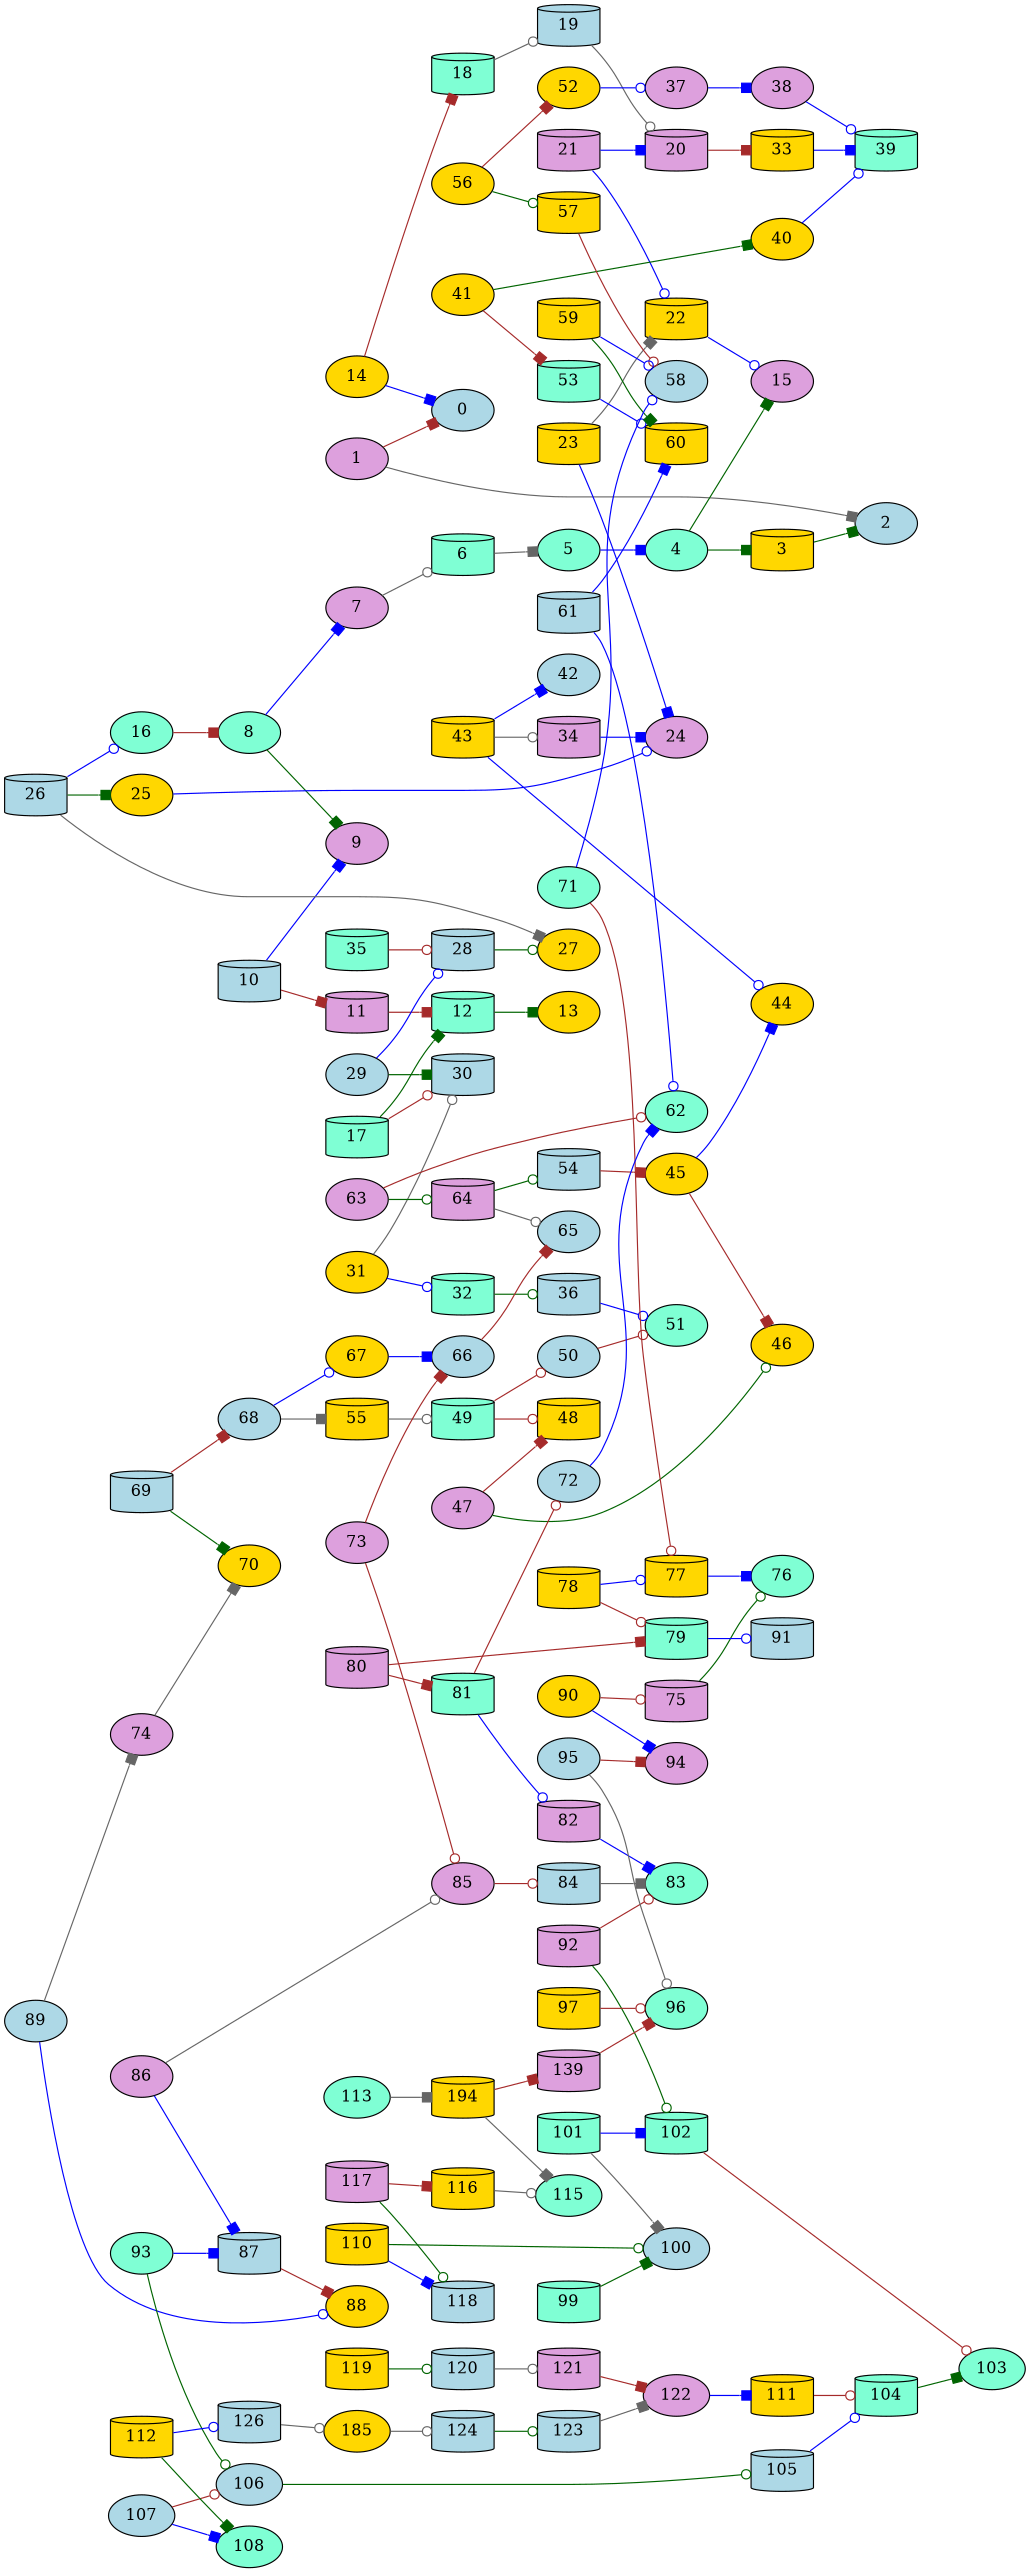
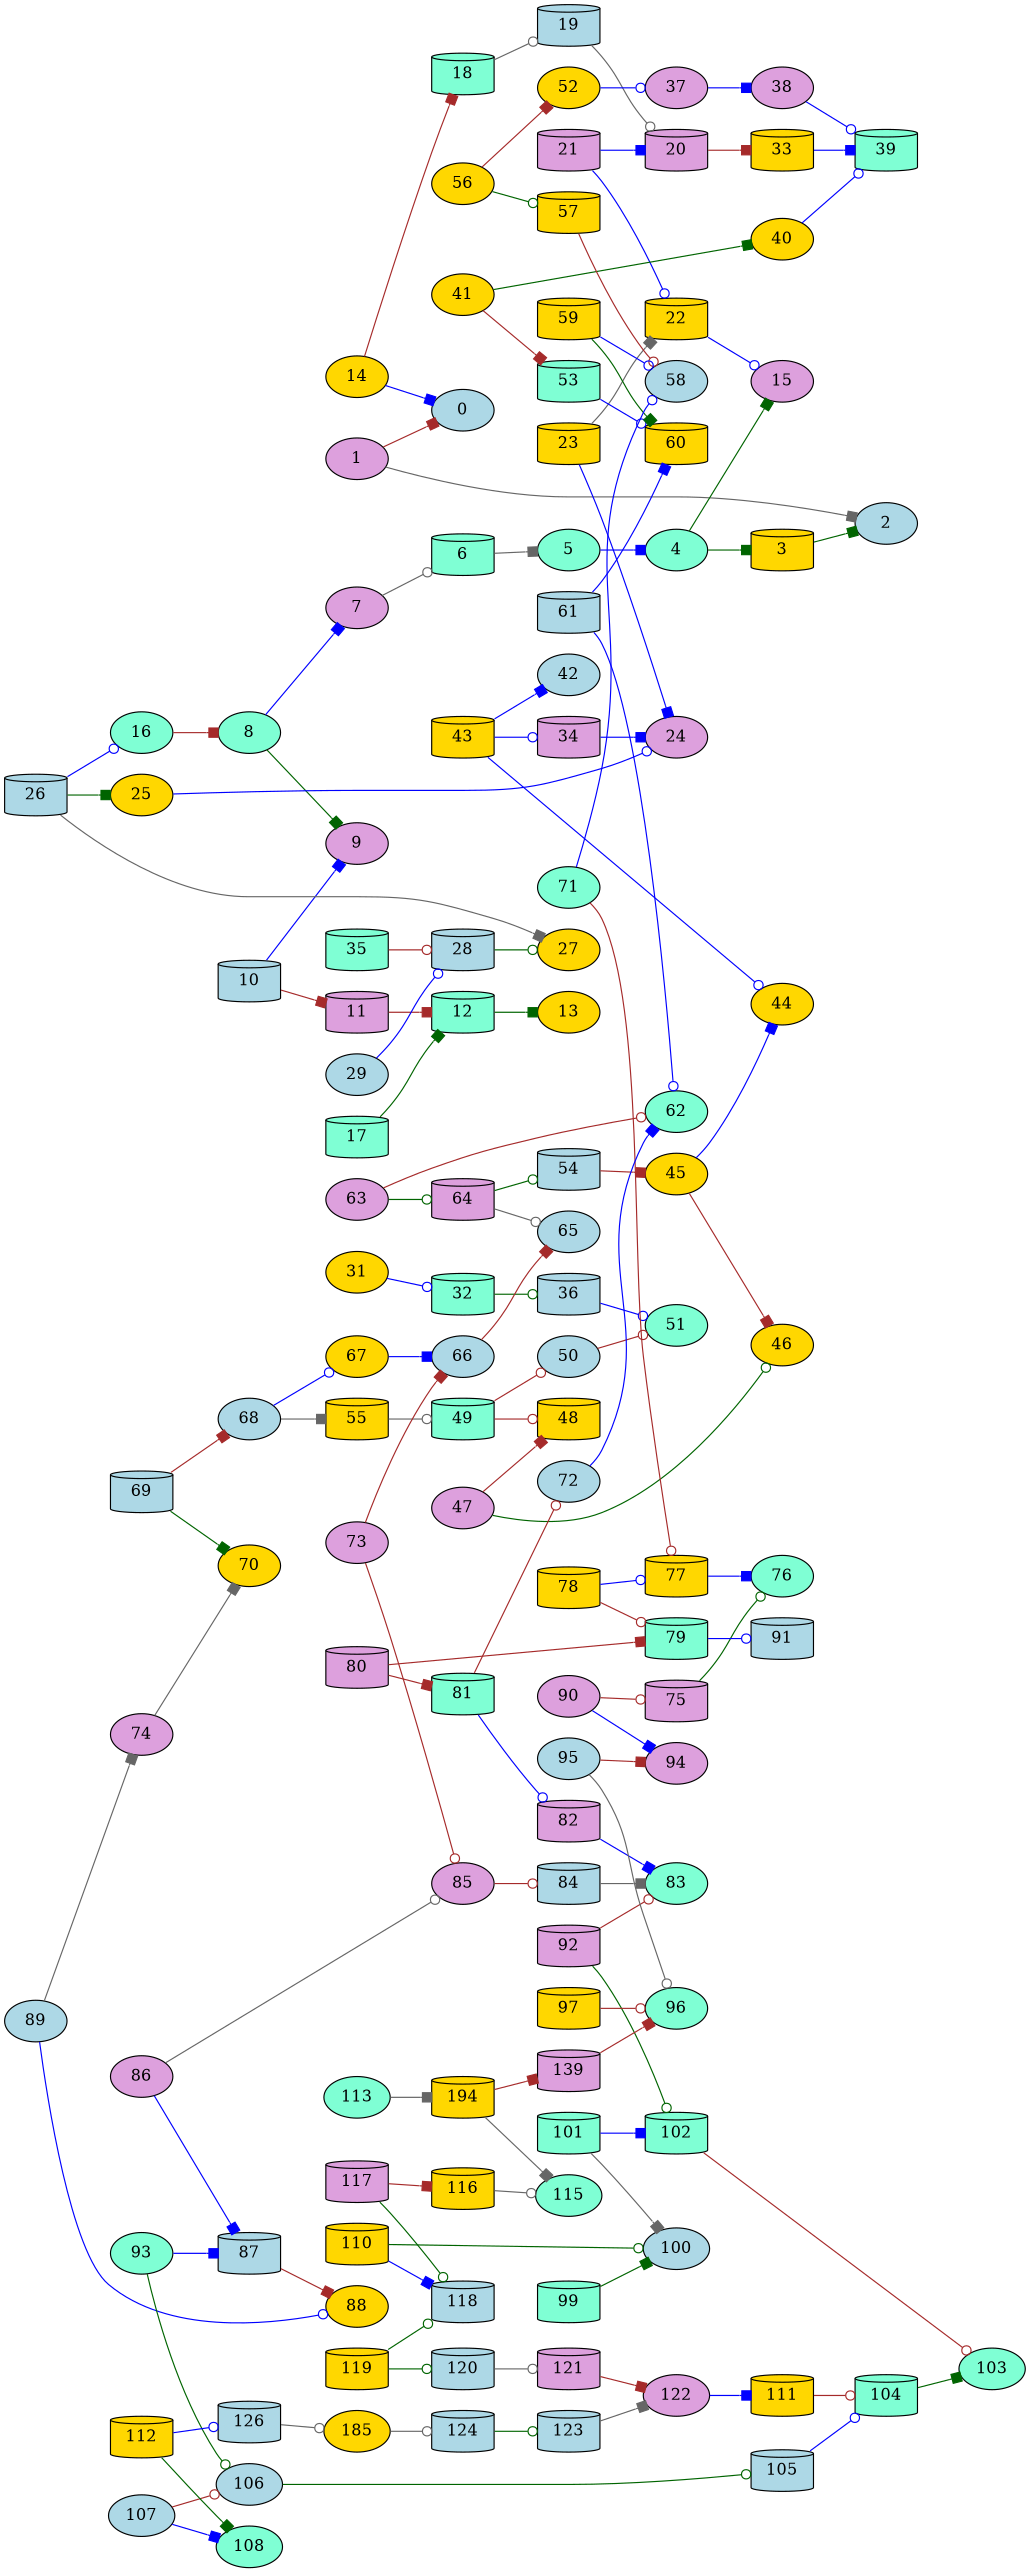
  strict digraph {
    rankdir=LR
    node [fillcolor=gold shape=cylinder style=filled]
    edge ["Gate time (ns)"=533.333 arrowhead=box color=blue]
    1 [fillcolor=plum shape=ellipse]
    0 [fillcolor=lightblue shape=ellipse]
    2 [fillcolor=lightblue shape=ellipse]
    3
    4 [fillcolor=aquamarine shape=ellipse]
    15 [fillcolor=plum shape=ellipse]
    5 [fillcolor=aquamarine shape=ellipse]
    6 [fillcolor=aquamarine]
    7 [fillcolor=plum shape=ellipse]
    8 [fillcolor=aquamarine shape=ellipse]
    9 [fillcolor=plum shape=ellipse]
    10 [fillcolor=lightblue]
    11 [fillcolor=plum]
    12 [fillcolor=aquamarine]
    13 [shape=ellipse]
    14 [shape=ellipse]
    18 [fillcolor=aquamarine]
    19 [fillcolor=lightblue]
    20 [fillcolor=plum]
    33
    16 [fillcolor=aquamarine shape=ellipse]
    17 [fillcolor=aquamarine]
-   30 [fillcolor=lightblue]
    39 [fillcolor=aquamarine]
    21 [fillcolor=plum]
    22
    23
    24 [fillcolor=plum shape=ellipse]
    25 [shape=ellipse]
    26 [fillcolor=lightblue]
    27 [shape=ellipse]
    28 [fillcolor=lightblue]
    29 [fillcolor=lightblue shape=ellipse]
    31 [shape=ellipse]
    32 [fillcolor=aquamarine]
    36 [fillcolor=lightblue]
    51 [fillcolor=aquamarine shape=ellipse]
    34 [fillcolor=plum]
    35 [fillcolor=aquamarine]
    47 [fillcolor=plum shape=ellipse]
    46 [shape=ellipse]
    48
    37 [fillcolor=plum shape=ellipse]
    38 [fillcolor=plum shape=ellipse]
    40 [shape=ellipse]
    41 [shape=ellipse]
    53 [fillcolor=aquamarine]
    60
    42 [fillcolor=lightblue shape=ellipse]
    43
    44 [shape=ellipse]
    45 [shape=ellipse]
    49 [fillcolor=aquamarine]
    50 [fillcolor=lightblue shape=ellipse]
    52 [shape=ellipse]
    54 [fillcolor=lightblue]
    55
    56 [shape=ellipse]
    57
    58 [fillcolor=lightblue shape=ellipse]
    59
    61 [fillcolor=lightblue]
    62 [fillcolor=aquamarine shape=ellipse]
    63 [fillcolor=plum shape=ellipse]
    64 [fillcolor=plum]
    65 [fillcolor=lightblue shape=ellipse]
    66 [fillcolor=lightblue shape=ellipse]
    67 [shape=ellipse]
    68 [fillcolor=lightblue shape=ellipse]
    69 [fillcolor=lightblue]
    70 [shape=ellipse]
    71 [fillcolor=aquamarine shape=ellipse]
    77
    76 [fillcolor=aquamarine shape=ellipse]
    72 [fillcolor=lightblue shape=ellipse]
    73 [fillcolor=plum shape=ellipse]
    85 [fillcolor=plum shape=ellipse]
    84 [fillcolor=lightblue]
    83 [fillcolor=aquamarine shape=ellipse]
    74 [fillcolor=plum shape=ellipse]
    75 [fillcolor=plum]
    78
    79 [fillcolor=aquamarine]
    91 [fillcolor=lightblue]
    80 [fillcolor=plum]
    81 [fillcolor=aquamarine]
    82 [fillcolor=plum]
    86 [fillcolor=plum shape=ellipse]
    87 [fillcolor=lightblue]
    88 [shape=ellipse]
    89 [fillcolor=lightblue shape=ellipse]
-   90 [shape=ellipse]
+   90 [fillcolor=plum shape=ellipse]
    94 [fillcolor=plum shape=ellipse]
    92 [fillcolor=plum]
    102 [fillcolor=aquamarine]
    103 [fillcolor=aquamarine shape=ellipse]
    93 [fillcolor=aquamarine shape=ellipse]
    106 [fillcolor=lightblue shape=ellipse]
    105 [fillcolor=lightblue]
    104 [fillcolor=aquamarine]
    95 [fillcolor=lightblue shape=ellipse]
    96 [fillcolor=aquamarine shape=ellipse]
    97
    99 [fillcolor=aquamarine]
    100 [fillcolor=lightblue shape=ellipse]
    101 [fillcolor=aquamarine]
    107 [fillcolor=lightblue shape=ellipse]
    108 [fillcolor=aquamarine shape=ellipse]
    n109 [fillcolor=plum label=139]
    110
    118 [fillcolor=lightblue]
    111
    112
    126 [fillcolor=lightblue]
    n115 [label=185 shape=ellipse]
    124 [fillcolor=lightblue]
    123 [fillcolor=lightblue]
    113 [fillcolor=aquamarine shape=ellipse]
    n119 [label=194]
    115 [fillcolor=aquamarine shape=ellipse]
    116
    117 [fillcolor=plum]
    119
    120 [fillcolor=lightblue]
    121 [fillcolor=plum]
    122 [fillcolor=plum shape=ellipse]
    1 -> 0 [color=brown]
    1 -> 2 [color=gray40]
    3 -> 2 [color=darkgreen]
    4 -> 3 [color=darkgreen]
    4 -> 15 [color=darkgreen]
    5 -> 4
    6 -> 5 [color=gray40]
    7 -> 6 [arrowhead=odot color=gray40]
    8 -> 7
    8 -> 9 [color=darkgreen]
    10 -> 9
    10 -> 11 [color=brown]
    11 -> 12 [color=brown]
    12 -> 13 [color=darkgreen]
    14 -> 0
    14 -> 18 [color=brown]
    18 -> 19 [arrowhead=odot color=gray40]
    19 -> 20 [arrowhead=odot color=gray40]
    20 -> 33 [color=brown]
    33 -> 39
    16 -> 8 [color=brown]
    17 -> 12 [color=darkgreen]
-   17 -> 30 [arrowhead=odot color=brown]
    21 -> 20
    21 -> 22 [arrowhead=odot]
    22 -> 15 [arrowhead=odot]
    23 -> 22 [color=gray40]
    23 -> 24
    25 -> 24 [arrowhead=odot]
    26 -> 16 [arrowhead=odot]
    26 -> 25 [color=darkgreen]
    26 -> 27 [color=gray40]
    28 -> 27 [arrowhead=odot color=darkgreen]
-   29 -> 30 [color=darkgreen]
    29 -> 28 [arrowhead=odot]
-   31 -> 30 [arrowhead=odot color=gray40]
    31 -> 32 [arrowhead=odot]
    32 -> 36 [arrowhead=odot color=darkgreen]
    36 -> 51 [arrowhead=odot]
    34 -> 24
    35 -> 28 [arrowhead=odot color=brown]
    47 -> 46 [arrowhead=odot color=darkgreen]
    47 -> 48 [color=brown]
    37 -> 38
    38 -> 39 [arrowhead=odot]
    40 -> 39 [arrowhead=odot]
    41 -> 40 [color=darkgreen]
    41 -> 53 [color=brown]
    53 -> 60 [arrowhead=odot]
-   43 -> 34 [arrowhead=odot color=gray40]
+   43 -> 34 [arrowhead=odot]
    43 -> 42
    43 -> 44 [arrowhead=odot]
    45 -> 46 [color=brown]
    45 -> 44
    49 -> 48 [arrowhead=odot color=brown]
    49 -> 50 [arrowhead=odot color=brown]
    50 -> 51 [arrowhead=odot color=brown]
    52 -> 37 [arrowhead=odot]
    54 -> 45 [color=brown]
    55 -> 49 [arrowhead=odot color=gray40]
    56 -> 52 ["Gate time (ns)"=881.778 color=brown]
    56 -> 57 ["Gate time (ns)"=881.778 arrowhead=odot color=darkgreen]
    57 -> 58 [arrowhead=odot color=brown]
    59 -> 60 [color=darkgreen]
    59 -> 58 [arrowhead=odot]
    61 -> 60
    61 -> 62 [arrowhead=odot]
    63 -> 62 [arrowhead=odot color=brown]
    63 -> 64 [arrowhead=odot color=darkgreen]
    64 -> 54 [arrowhead=odot color=darkgreen]
    64 -> 65 [arrowhead=odot color=gray40]
    66 -> 65 [color=brown]
    67 -> 66
    68 -> 55 ["Gate time (ns)"=775.111 color=gray40]
    68 -> 67 [arrowhead=odot]
    69 -> 68 [color=brown]
    69 -> 70 [color=darkgreen]
    71 -> 58 [arrowhead=odot]
    71 -> 77 [arrowhead=odot color=brown]
    77 -> 76
    72 -> 62
    73 -> 66 [color=brown]
    73 -> 85 [arrowhead=odot color=brown]
    85 -> 84 [arrowhead=odot color=brown]
    84 -> 83 ["Gate time (ns)"=448.0 color=gray40]
    74 -> 70 [color=gray40]
    75 -> 76 [arrowhead=odot color=darkgreen]
    78 -> 77 [arrowhead=odot]
    78 -> 79 [arrowhead=odot color=brown]
    79 -> 91 [arrowhead=odot]
    80 -> 79 [color=brown]
    80 -> 81 [color=brown]
    81 -> 72 [arrowhead=odot color=brown]
    81 -> 82 [arrowhead=odot]
    82 -> 83
    86 -> 85 [arrowhead=odot color=gray40]
    86 -> 87
    87 -> 88 [color=brown]
    89 -> 74 [color=gray40]
    89 -> 88 [arrowhead=odot]
    90 -> 75 [arrowhead=odot color=brown]
    90 -> 94
    92 -> 83 [arrowhead=odot color=brown]
    92 -> 102 [arrowhead=odot color=darkgreen]
    102 -> 103 [arrowhead=odot color=brown]
    93 -> 87
    93 -> 106 [arrowhead=odot color=darkgreen]
    106 -> 105 [arrowhead=odot color=darkgreen]
    105 -> 104 [arrowhead=odot]
    104 -> 103 [color=darkgreen]
    95 -> 94 [color=brown]
    95 -> 96 [arrowhead=odot color=gray40]
    97 -> 96 [arrowhead=odot color=brown]
    99 -> 100 [color=darkgreen]
    101 -> 102
    101 -> 100 [color=gray40]
    107 -> 106 [arrowhead=odot color=brown]
    107 -> 108
    n109 -> 96 [color=brown]
    110 -> 100 [arrowhead=odot color=darkgreen]
    110 -> 118
    111 -> 104 [arrowhead=odot color=brown]
    112 -> 108 [color=darkgreen]
    112 -> 126 [arrowhead=odot]
    126 -> n115 [arrowhead=odot color=gray40]
    n115 -> 124 [arrowhead=odot color=gray40]
    124 -> 123 [arrowhead=odot color=darkgreen]
    123 -> 122 [color=gray40]
    113 -> n119 [color=gray40]
    n119 -> n109 [color=brown]
    n119 -> 115 [color=gray40]
    116 -> 115 [arrowhead=odot color=gray40]
    117 -> 118 [arrowhead=odot color=darkgreen]
    117 -> 116 [color=brown]
+   119 -> 118 [arrowhead=odot color=darkgreen]
    119 -> 120 [arrowhead=odot color=darkgreen]
    120 -> 121 [arrowhead=odot color=gray40]
    121 -> 122 [color=brown]
    122 -> 111
  }
